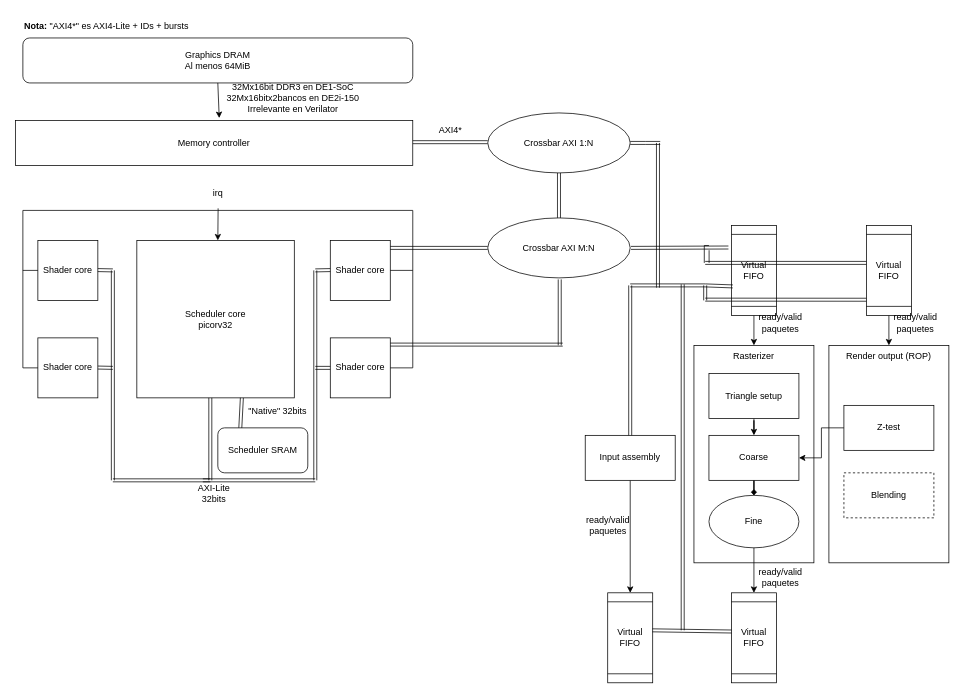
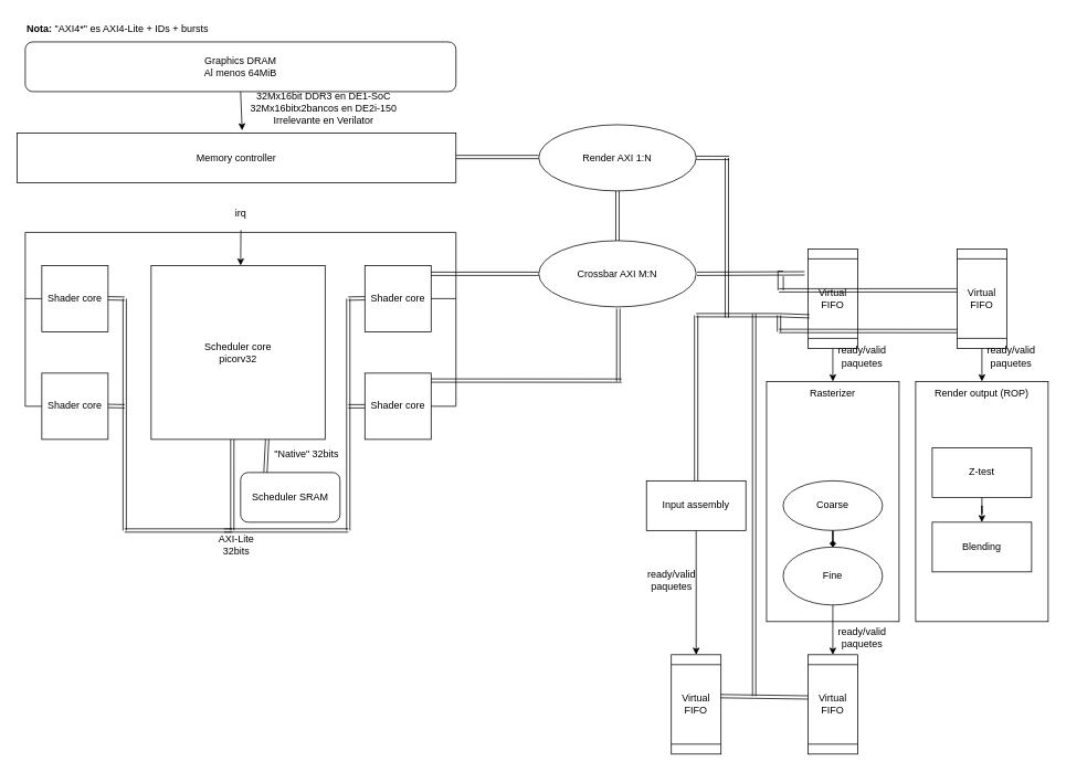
  <mxCell id="0" />
  <mxCell id="1" parent="0" />
  <mxCell id="2" value="&lt;div&gt;Scheduler core&lt;br&gt;&lt;/div&gt;&lt;div&gt;picorv32&lt;/div&gt;" style="whiteSpace=wrap;html=1;aspect=fixed;" parent="1" vertex="1"><mxGeometry x="182" y="320" width="210" height="210" as="geometry" /></mxCell>
  <mxCell id="3" value="Shader core" style="whiteSpace=wrap;html=1;aspect=fixed;" parent="1" vertex="1"><mxGeometry x="50" y="320" width="80" height="80" as="geometry" /></mxCell>
  <mxCell id="4" value="Shader core" style="whiteSpace=wrap;html=1;aspect=fixed;" parent="1" vertex="1"><mxGeometry x="440" y="320" width="80" height="80" as="geometry" /></mxCell>
  <mxCell id="5" value="Shader core" style="whiteSpace=wrap;html=1;aspect=fixed;" parent="1" vertex="1"><mxGeometry x="440" y="450" width="80" height="80" as="geometry" /></mxCell>
  <mxCell id="6" value="Shader core" style="whiteSpace=wrap;html=1;aspect=fixed;" parent="1" vertex="1"><mxGeometry x="50" y="450" width="80" height="80" as="geometry" /></mxCell>
  <mxCell id="7" value="Scheduler SRAM" style="rounded=1;whiteSpace=wrap;html=1;" parent="1" vertex="1"><mxGeometry x="290" y="570" width="120" height="60" as="geometry" /></mxCell>
  <mxCell id="8" value="" style="shape=link;html=1;rounded=0;" parent="1" edge="1"><mxGeometry width="100" relative="1" as="geometry"><mxPoint x="280" y="640" as="sourcePoint" /><mxPoint x="280" y="530" as="targetPoint" /></mxGeometry></mxCell>
  <mxCell id="9" value="" style="shape=link;html=1;rounded=0;" parent="1" edge="1"><mxGeometry width="100" relative="1" as="geometry"><mxPoint x="150" y="640" as="sourcePoint" /><mxPoint x="280" y="640" as="targetPoint" /></mxGeometry></mxCell>
  <mxCell id="10" value="" style="shape=link;html=1;rounded=0;" parent="1" edge="1"><mxGeometry width="100" relative="1" as="geometry"><mxPoint x="270" y="640" as="sourcePoint" /><mxPoint x="420" y="640" as="targetPoint" /></mxGeometry></mxCell>
  <mxCell id="11" value="" style="shape=link;html=1;rounded=0;" parent="1" edge="1"><mxGeometry width="100" relative="1" as="geometry"><mxPoint x="420" y="360" as="sourcePoint" /><mxPoint x="420" y="640" as="targetPoint" /></mxGeometry></mxCell>
  <mxCell id="12" value="" style="shape=link;html=1;rounded=0;" parent="1" edge="1"><mxGeometry width="100" relative="1" as="geometry"><mxPoint x="150" y="360" as="sourcePoint" /><mxPoint x="150" y="640" as="targetPoint" /></mxGeometry></mxCell>
  <mxCell id="13" value="" style="shape=link;html=1;rounded=0;" parent="1" edge="1"><mxGeometry width="100" relative="1" as="geometry"><mxPoint x="130" y="489.58" as="sourcePoint" /><mxPoint x="150" y="490" as="targetPoint" /></mxGeometry></mxCell>
  <mxCell id="14" value="" style="shape=link;html=1;rounded=0;entryX=0;entryY=0.5;entryDx=0;entryDy=0;" parent="1" target="5" edge="1"><mxGeometry width="100" relative="1" as="geometry"><mxPoint x="420" y="490" as="sourcePoint" /><mxPoint x="440" y="479.58" as="targetPoint" /></mxGeometry></mxCell>
  <mxCell id="15" value="" style="shape=link;html=1;rounded=0;" parent="1" edge="1"><mxGeometry width="100" relative="1" as="geometry"><mxPoint x="130" y="359.58" as="sourcePoint" /><mxPoint x="150" y="360" as="targetPoint" /></mxGeometry></mxCell>
  <mxCell id="16" value="" style="shape=link;html=1;rounded=0;" parent="1" edge="1"><mxGeometry width="100" relative="1" as="geometry"><mxPoint x="420" y="360" as="sourcePoint" /><mxPoint x="440" y="359.58" as="targetPoint" /></mxGeometry></mxCell>
  <mxCell id="17" value="" style="endArrow=classic;html=1;rounded=0;entryX=0.541;entryY=0.013;entryDx=0;entryDy=0;entryPerimeter=0;" parent="1" edge="1"><mxGeometry width="50" height="50" relative="1" as="geometry"><mxPoint x="290.39" y="277.27" as="sourcePoint" /><mxPoint x="290" y="320" as="targetPoint" /></mxGeometry></mxCell>
  <mxCell id="18" value="" style="endArrow=none;html=1;rounded=0;" parent="1" edge="1"><mxGeometry width="50" height="50" relative="1" as="geometry"><mxPoint x="30" y="280" as="sourcePoint" /><mxPoint x="290" y="280" as="targetPoint" /></mxGeometry></mxCell>
  <mxCell id="19" value="" style="endArrow=none;html=1;rounded=0;" parent="1" edge="1"><mxGeometry width="50" height="50" relative="1" as="geometry"><mxPoint x="30" y="490" as="sourcePoint" /><mxPoint x="30" y="280" as="targetPoint" /></mxGeometry></mxCell>
  <mxCell id="20" value="" style="endArrow=none;html=1;rounded=0;entryX=0;entryY=0.5;entryDx=0;entryDy=0;" parent="1" edge="1"><mxGeometry width="50" height="50" relative="1" as="geometry"><mxPoint x="30" y="490" as="sourcePoint" /><mxPoint x="50" y="490" as="targetPoint" /></mxGeometry></mxCell>
  <mxCell id="21" value="" style="endArrow=none;html=1;rounded=0;" parent="1" edge="1"><mxGeometry width="50" height="50" relative="1" as="geometry"><mxPoint x="30" y="360" as="sourcePoint" /><mxPoint x="50" y="360" as="targetPoint" /></mxGeometry></mxCell>
  <mxCell id="22" value="" style="endArrow=none;html=1;rounded=0;" parent="1" edge="1"><mxGeometry width="50" height="50" relative="1" as="geometry"><mxPoint x="290" y="280" as="sourcePoint" /><mxPoint x="550" y="280" as="targetPoint" /></mxGeometry></mxCell>
  <mxCell id="23" value="" style="endArrow=none;html=1;rounded=0;" parent="1" edge="1"><mxGeometry width="50" height="50" relative="1" as="geometry"><mxPoint x="550" y="490" as="sourcePoint" /><mxPoint x="550" y="280" as="targetPoint" /></mxGeometry></mxCell>
  <mxCell id="24" value="" style="endArrow=none;html=1;rounded=0;" parent="1" edge="1"><mxGeometry width="50" height="50" relative="1" as="geometry"><mxPoint x="550" y="360" as="sourcePoint" /><mxPoint x="520" y="360" as="targetPoint" /></mxGeometry></mxCell>
  <mxCell id="25" value="" style="endArrow=none;html=1;rounded=0;exitX=1;exitY=0.5;exitDx=0;exitDy=0;" parent="1" source="5" edge="1"><mxGeometry width="50" height="50" relative="1" as="geometry"><mxPoint x="590" y="440" as="sourcePoint" /><mxPoint x="550" y="490" as="targetPoint" /></mxGeometry></mxCell>
  <mxCell id="26" value="irq" style="text;html=1;align=center;verticalAlign=middle;resizable=0;points=[];autosize=1;strokeColor=none;fillColor=none;" parent="1" vertex="1"><mxGeometry x="270" y="242" width="40" height="30" as="geometry" /></mxCell>
  <mxCell id="27" value="&lt;div&gt;AXI-Lite 32bits&lt;/div&gt;&lt;div&gt;&lt;br&gt;&lt;/div&gt;" style="text;html=1;align=center;verticalAlign=middle;whiteSpace=wrap;rounded=0;" parent="1" vertex="1"><mxGeometry x="245" y="650" width="80" height="30" as="geometry" /></mxCell>
  <mxCell id="28" value="&lt;div&gt;Graphics DRAM&lt;/div&gt;&lt;div&gt;Al menos 64MiB&lt;br&gt;&lt;/div&gt;" style="rounded=1;whiteSpace=wrap;html=1;" parent="1" vertex="1"><mxGeometry x="30" y="50" width="520" height="60" as="geometry" /></mxCell>
  <mxCell id="29" value="Memory controller" style="rounded=0;whiteSpace=wrap;html=1;" parent="1" vertex="1"><mxGeometry x="20" y="160" width="530" height="60" as="geometry" /></mxCell>
  <mxCell id="30" value="" style="endArrow=none;startArrow=classic;html=1;rounded=0;entryX=0.5;entryY=1;entryDx=0;entryDy=0;exitX=0.513;exitY=-0.053;exitDx=0;exitDy=0;exitPerimeter=0;" parent="1" source="29" target="28" edge="1"><mxGeometry width="50" height="50" relative="1" as="geometry"><mxPoint x="290" y="150" as="sourcePoint" /><mxPoint x="350" y="210" as="targetPoint" /></mxGeometry></mxCell>
  <mxCell id="31" value="&lt;div&gt;32Mx16bit DDR3 en DE1-SoC&lt;br&gt;32Mx16bitx2bancos en DE2i-150&lt;br&gt;&lt;/div&gt;&lt;div&gt;Irrelevante en Verilator&lt;br&gt;&lt;/div&gt;" style="text;html=1;align=center;verticalAlign=middle;resizable=0;points=[];autosize=1;strokeColor=none;fillColor=none;" parent="1" vertex="1"><mxGeometry x="290" y="100" width="200" height="60" as="geometry" /></mxCell>
  <mxCell id="32" value="Virtual FIFO" style="shape=process;whiteSpace=wrap;html=1;backgroundOutline=1;direction=south;" parent="1" vertex="1"><mxGeometry x="975" y="790" width="60" height="120" as="geometry" /></mxCell>
  <mxCell id="33" value="" style="shape=link;html=1;rounded=0;exitX=0.667;exitY=1;exitDx=0;exitDy=0;exitPerimeter=0;" parent="1" source="2" edge="1"><mxGeometry width="100" relative="1" as="geometry"><mxPoint x="325" y="530" as="sourcePoint" /><mxPoint x="320" y="570" as="targetPoint" /></mxGeometry></mxCell>
  <mxCell id="34" value="" style="rounded=0;whiteSpace=wrap;html=1;" parent="1" vertex="1"><mxGeometry x="925" y="460" width="160" height="290" as="geometry" /></mxCell>
- <mxCell id="35" style="edgeStyle=orthogonalEdgeStyle;rounded=0;orthogonalLoop=1;jettySize=auto;html=1;" parent="1" source="36" target="38" edge="1"><mxGeometry relative="1" as="geometry" /></mxCell>
- <mxCell id="36" value="Triangle setup" style="rounded=0;whiteSpace=wrap;html=1;" parent="1" vertex="1"><mxGeometry x="945" y="497.5" width="120" height="60" as="geometry" /></mxCell>
  <mxCell id="37" value="" style="edgeStyle=orthogonalEdgeStyle;rounded=0;orthogonalLoop=1;jettySize=auto;html=1;endArrow=diamond;" parent="1" source="38" target="39" edge="1"><mxGeometry relative="1" as="geometry" /></mxCell>
- <mxCell id="38" value="Coarse" style="rounded=0;whiteSpace=wrap;html=1;" parent="1" vertex="1"><mxGeometry x="945" y="580" width="120" height="60" as="geometry" /></mxCell>
+ <mxCell id="38" value="Coarse" style="ellipse;whiteSpace=wrap;html=1;" parent="1" vertex="1"><mxGeometry x="945" y="580" width="120" height="60" as="geometry" /></mxCell>
  <mxCell id="39" value="Fine" style="ellipse;whiteSpace=wrap;html=1;" parent="1" vertex="1"><mxGeometry x="945" y="660" width="120" height="70" as="geometry" /></mxCell>
  <mxCell id="40" value="&lt;div&gt;&quot;Native&quot; 32bits&lt;br&gt;&lt;/div&gt;&lt;div&gt;&lt;br&gt;&lt;/div&gt;" style="text;html=1;align=center;verticalAlign=middle;whiteSpace=wrap;rounded=0;" parent="1" vertex="1"><mxGeometry x="330" y="540" width="80" height="30" as="geometry" /></mxCell>
  <mxCell id="41" style="edgeStyle=orthogonalEdgeStyle;rounded=0;orthogonalLoop=1;jettySize=auto;html=1;" parent="1" edge="1"><mxGeometry relative="1" as="geometry"><mxPoint x="840" y="640" as="sourcePoint" /><mxPoint x="840" y="790" as="targetPoint" /></mxGeometry></mxCell>
  <mxCell id="42" value="Input assembly" style="rounded=0;whiteSpace=wrap;html=1;" parent="1" vertex="1"><mxGeometry x="780" y="580" width="120" height="60" as="geometry" /></mxCell>
  <mxCell id="43" value="Rasterizer" style="text;html=1;align=center;verticalAlign=middle;whiteSpace=wrap;rounded=0;" parent="1" vertex="1"><mxGeometry x="975" y="460" width="60" height="30" as="geometry" /></mxCell>
  <mxCell id="44" value="" style="rounded=0;whiteSpace=wrap;html=1;" parent="1" vertex="1"><mxGeometry x="1105" y="460" width="160" height="290" as="geometry" /></mxCell>
- <mxCell id="45" style="edgeStyle=orthogonalEdgeStyle;rounded=0;orthogonalLoop=1;jettySize=auto;html=1;" parent="1" source="46" target="38" edge="1"><mxGeometry relative="1" as="geometry" /></mxCell>
+ <mxCell id="45" style="edgeStyle=orthogonalEdgeStyle;rounded=0;orthogonalLoop=1;jettySize=auto;html=1;entryX=0.5;entryY=0;entryDx=0;entryDy=0;" parent="1" source="46" target="47" edge="1"><mxGeometry relative="1" as="geometry" /></mxCell>
  <mxCell id="46" value="Z-test" style="rounded=0;whiteSpace=wrap;html=1;" parent="1" vertex="1"><mxGeometry x="1125" y="540" width="120" height="60" as="geometry" /></mxCell>
- <mxCell id="47" value="Blending" style="rounded=0;whiteSpace=wrap;html=1;dashed=1;" parent="1" vertex="1"><mxGeometry x="1125" y="630" width="120" height="60" as="geometry" /></mxCell>
+ <mxCell id="47" value="Blending" style="rounded=0;whiteSpace=wrap;html=1;" parent="1" vertex="1"><mxGeometry x="1125" y="630" width="120" height="60" as="geometry" /></mxCell>
  <mxCell id="48" value="Render output (ROP)" style="text;html=1;align=center;verticalAlign=middle;whiteSpace=wrap;rounded=0;" parent="1" vertex="1"><mxGeometry x="1105" y="460" width="160" height="30" as="geometry" /></mxCell>
  <mxCell id="49" value="" style="shape=link;html=1;rounded=0;" parent="1" edge="1"><mxGeometry width="100" relative="1" as="geometry"><mxPoint x="550" y="189" as="sourcePoint" /><mxPoint x="650" y="189" as="targetPoint" /></mxGeometry></mxCell>
  <mxCell id="50" style="edgeStyle=orthogonalEdgeStyle;rounded=0;orthogonalLoop=1;jettySize=auto;html=1;entryX=0.5;entryY=0;entryDx=0;entryDy=0;shape=link;" parent="1" source="52" target="64" edge="1"><mxGeometry relative="1" as="geometry" /></mxCell>
  <mxCell id="51" style="edgeStyle=orthogonalEdgeStyle;rounded=0;orthogonalLoop=1;jettySize=auto;html=1;shape=link;" parent="1" source="52" edge="1"><mxGeometry relative="1" as="geometry"><mxPoint x="880" as="targetPoint" y="190" /></mxGeometry></mxCell>
- <mxCell id="52" value="Crossbar AXI 1:N" style="ellipse;whiteSpace=wrap;html=1;" parent="1" vertex="1"><mxGeometry x="650" y="150" width="190" height="80" as="geometry" /></mxCell>
- <mxCell id="53" value="AXI4*" style="text;html=1;align=center;verticalAlign=middle;resizable=0;points=[];autosize=1;strokeColor=none;fillColor=none;" parent="1" vertex="1"><mxGeometry x="575" y="158" width="50" height="30" as="geometry" /></mxCell>
+ <mxCell id="52" value="Render AXI 1:N" style="ellipse;whiteSpace=wrap;html=1;" parent="1" vertex="1"><mxGeometry x="650" y="150" width="190" height="80" as="geometry" /></mxCell>
  <mxCell id="54" value="&lt;b&gt;Nota: &lt;/b&gt;&quot;AXI4*&quot; es AXI4-Lite + IDs + bursts" style="text;whiteSpace=wrap;html=1;" parent="1" vertex="1"><mxGeometry x="30" y="20" width="231" height="40" as="geometry" /></mxCell>
  <mxCell id="55" style="edgeStyle=orthogonalEdgeStyle;rounded=0;orthogonalLoop=1;jettySize=auto;html=1;entryX=0.5;entryY=0;entryDx=0;entryDy=0;" parent="1" source="56" target="43" edge="1"><mxGeometry relative="1" as="geometry" /></mxCell>
  <mxCell id="56" value="Virtual FIFO" style="shape=process;whiteSpace=wrap;html=1;backgroundOutline=1;direction=south;" parent="1" vertex="1"><mxGeometry x="975" y="300" width="60" height="120" as="geometry" /></mxCell>
  <mxCell id="57" style="edgeStyle=orthogonalEdgeStyle;rounded=0;orthogonalLoop=1;jettySize=auto;html=1;entryX=0.5;entryY=0;entryDx=0;entryDy=0;" parent="1" source="58" target="48" edge="1"><mxGeometry relative="1" as="geometry" /></mxCell>
  <mxCell id="58" value="Virtual FIFO" style="shape=process;whiteSpace=wrap;html=1;backgroundOutline=1;direction=south;" parent="1" vertex="1"><mxGeometry x="1155" y="300" width="60" height="120" as="geometry" /></mxCell>
  <mxCell id="59" value="Virtual FIFO" style="shape=process;whiteSpace=wrap;html=1;backgroundOutline=1;direction=south;" parent="1" vertex="1"><mxGeometry x="810" y="790" width="60" height="120" as="geometry" /></mxCell>
  <mxCell id="60" style="edgeStyle=orthogonalEdgeStyle;rounded=0;orthogonalLoop=1;jettySize=auto;html=1;entryX=0;entryY=0.5;entryDx=0;entryDy=0;entryPerimeter=0;" parent="1" source="39" target="32" edge="1"><mxGeometry relative="1" as="geometry" /></mxCell>
  <mxCell id="61" value="" style="shape=link;html=1;rounded=0;exitX=1;exitY=0.5;exitDx=0;exitDy=0;" parent="1" edge="1"><mxGeometry width="100" relative="1" as="geometry"><mxPoint x="841" y="330" as="sourcePoint" /><mxPoint x="971" y="329.47" as="targetPoint" /></mxGeometry></mxCell>
  <mxCell id="62" value="" style="shape=link;html=1;rounded=0;" parent="1" edge="1"><mxGeometry width="100" relative="1" as="geometry"><mxPoint x="940" y="350" as="sourcePoint" /><mxPoint x="1155" y="350" as="targetPoint" /></mxGeometry></mxCell>
  <mxCell id="63" value="" style="shape=link;html=1;rounded=0;entryX=0;entryY=0.5;entryDx=0;entryDy=0;" parent="1" target="64" edge="1"><mxGeometry width="100" relative="1" as="geometry"><mxPoint x="520" y="330" as="sourcePoint" /><mxPoint x="640" y="330" as="targetPoint" /></mxGeometry></mxCell>
  <mxCell id="64" value="Crossbar AXI M:N" style="ellipse;whiteSpace=wrap;html=1;" parent="1" vertex="1"><mxGeometry x="650" y="290" width="190" height="80" as="geometry" /></mxCell>
  <mxCell id="65" value="" style="shape=link;html=1;rounded=0;" parent="1" edge="1"><mxGeometry width="100" relative="1" as="geometry"><mxPoint x="520" y="458.95" as="sourcePoint" /><mxPoint x="750" y="459" as="targetPoint" /></mxGeometry></mxCell>
  <mxCell id="66" style="edgeStyle=orthogonalEdgeStyle;rounded=0;orthogonalLoop=1;jettySize=auto;html=1;shape=link;" parent="1" edge="1"><mxGeometry relative="1" as="geometry"><mxPoint x="746" y="372" as="sourcePoint" /><mxPoint x="746" y="460" as="targetPoint" /></mxGeometry></mxCell>
  <mxCell id="67" value="" style="shape=link;html=1;rounded=0;" parent="1" edge="1"><mxGeometry width="100" relative="1" as="geometry"><mxPoint x="875" y="380" as="sourcePoint" /><mxPoint x="940" y="380" as="targetPoint" /></mxGeometry></mxCell>
  <mxCell id="68" style="edgeStyle=orthogonalEdgeStyle;rounded=0;orthogonalLoop=1;jettySize=auto;html=1;shape=link;" parent="1" edge="1"><mxGeometry relative="1" as="geometry"><mxPoint x="877" as="sourcePoint" y="190" /><mxPoint x="877" y="383" as="targetPoint" /></mxGeometry></mxCell>
  <mxCell id="69" value="" style="shape=link;html=1;rounded=0;" parent="1" edge="1"><mxGeometry width="100" relative="1" as="geometry"><mxPoint x="940" y="399" as="sourcePoint" /><mxPoint x="1155" y="399.13" as="targetPoint" /></mxGeometry></mxCell>
  <mxCell id="70" style="edgeStyle=orthogonalEdgeStyle;rounded=0;orthogonalLoop=1;jettySize=auto;html=1;shape=link;" parent="1" edge="1"><mxGeometry relative="1" as="geometry"><mxPoint x="940" y="380" as="sourcePoint" /><mxPoint x="940" y="400" as="targetPoint" /></mxGeometry></mxCell>
  <mxCell id="71" value="" style="shape=link;html=1;rounded=0;entryX=0.678;entryY=0.969;entryDx=0;entryDy=0;entryPerimeter=0;" parent="1" target="56" edge="1"><mxGeometry width="100" relative="1" as="geometry"><mxPoint x="940" y="380" as="sourcePoint" /><mxPoint x="970" y="380" as="targetPoint" /></mxGeometry></mxCell>
  <mxCell id="72" style="edgeStyle=orthogonalEdgeStyle;rounded=0;orthogonalLoop=1;jettySize=auto;html=1;shape=link;" parent="1" edge="1"><mxGeometry relative="1" as="geometry"><mxPoint x="910" y="378.5" as="sourcePoint" /><mxPoint x="910" y="840" as="targetPoint" /></mxGeometry></mxCell>
  <mxCell id="73" value="" style="shape=link;html=1;rounded=0;exitX=0.417;exitY=0.007;exitDx=0;exitDy=0;exitPerimeter=0;entryX=0.43;entryY=0.997;entryDx=0;entryDy=0;entryPerimeter=0;" parent="1" source="59" target="32" edge="1"><mxGeometry width="100" relative="1" as="geometry"><mxPoint x="908" y="839.5" as="sourcePoint" /><mxPoint x="970" y="841" as="targetPoint" /></mxGeometry></mxCell>
  <mxCell id="74" style="edgeStyle=orthogonalEdgeStyle;rounded=0;orthogonalLoop=1;jettySize=auto;html=1;shape=link;" parent="1" edge="1"><mxGeometry relative="1" as="geometry"><mxPoint x="840" y="380" as="sourcePoint" /><mxPoint x="840" y="580" as="targetPoint" /></mxGeometry></mxCell>
  <mxCell id="75" value="" style="shape=link;html=1;rounded=0;" parent="1" edge="1"><mxGeometry width="100" relative="1" as="geometry"><mxPoint x="840" y="380" as="sourcePoint" /><mxPoint x="875" y="380" as="targetPoint" /></mxGeometry></mxCell>
  <mxCell id="76" value="&lt;div&gt;ready/valid&lt;/div&gt;&lt;div&gt;paquetes&lt;br&gt;&lt;/div&gt;" style="text;html=1;align=center;verticalAlign=middle;resizable=0;points=[];autosize=1;strokeColor=none;fillColor=none;" parent="1" vertex="1"><mxGeometry x="770" y="680" width="80" height="40" as="geometry" /></mxCell>
  <mxCell id="77" value="&lt;div&gt;ready/valid&lt;/div&gt;&lt;div&gt;paquetes&lt;br&gt;&lt;/div&gt;" style="text;html=1;align=center;verticalAlign=middle;resizable=0;points=[];autosize=1;strokeColor=none;fillColor=none;" parent="1" vertex="1"><mxGeometry x="1000" y="750" width="80" height="40" as="geometry" /></mxCell>
  <mxCell id="78" value="&lt;div&gt;ready/valid&lt;/div&gt;&lt;div&gt;paquetes&lt;br&gt;&lt;/div&gt;" style="text;html=1;align=center;verticalAlign=middle;resizable=0;points=[];autosize=1;strokeColor=none;fillColor=none;" parent="1" vertex="1"><mxGeometry x="1000" y="410" width="80" height="40" as="geometry" /></mxCell>
  <mxCell id="79" value="&lt;div&gt;ready/valid&lt;/div&gt;&lt;div&gt;paquetes&lt;br&gt;&lt;/div&gt;" style="text;html=1;align=center;verticalAlign=middle;resizable=0;points=[];autosize=1;strokeColor=none;fillColor=none;" parent="1" vertex="1"><mxGeometry x="1180" y="410" width="80" height="40" as="geometry" /></mxCell>
  <mxCell id="80" style="edgeStyle=orthogonalEdgeStyle;rounded=0;orthogonalLoop=1;jettySize=auto;html=1;shape=link;width=6.429;" parent="1" edge="1"><mxGeometry relative="1" as="geometry"><mxPoint x="945" y="330" as="sourcePoint" /><mxPoint x="942" y="350" as="targetPoint" /></mxGeometry></mxCell>
